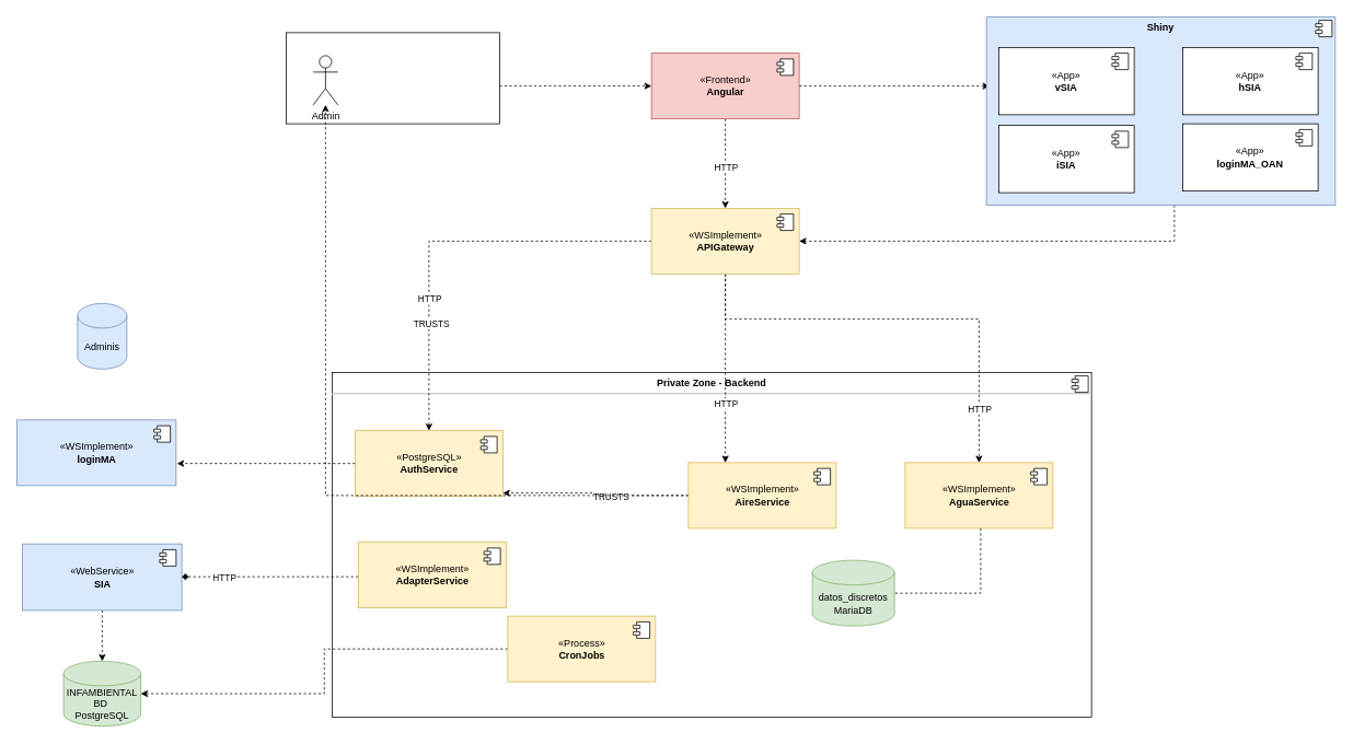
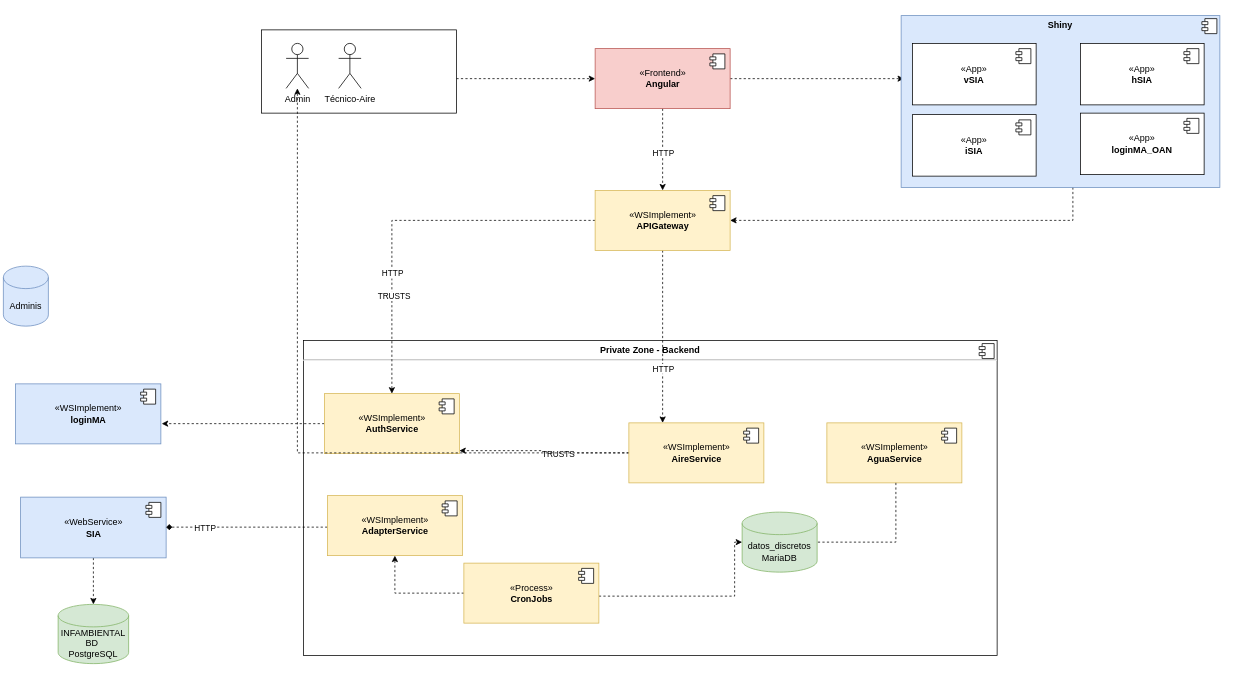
  <mxCell id="0" />
  <mxCell id="1" parent="0" />
  <mxCell id="2" style="edgeStyle=orthogonalEdgeStyle;rounded=0;orthogonalLoop=1;jettySize=auto;html=1;dashed=1;" parent="1" source="3" target="27" edge="1"><mxGeometry relative="1" as="geometry"><Array as="points"><mxPoint x="659" y="104" /><mxPoint x="659" y="104" /></Array></mxGeometry></mxCell>
  <mxCell id="3" value="" style="rounded=0;whiteSpace=wrap;html=1;" parent="1" vertex="1"><mxGeometry x="348" y="39" width="260" height="111" as="geometry" /></mxCell>
  <mxCell id="4" style="edgeStyle=orthogonalEdgeStyle;rounded=0;orthogonalLoop=1;jettySize=auto;html=1;entryX=0.5;entryY=0;entryDx=0;entryDy=0;entryPerimeter=0;dashed=1;" parent="1" source="5" target="33" edge="1"><mxGeometry relative="1" as="geometry" /></mxCell>
  <mxCell id="5" value="«WebService»&lt;br&gt;&lt;b&gt;SIA&lt;/b&gt;" style="html=1;dropTarget=0;fillColor=#dae8fc;strokeColor=#6c8ebf;" parent="1" vertex="1"><mxGeometry x="27" y="662" width="194" height="81" as="geometry" /></mxCell>
  <mxCell id="6" value="" style="shape=module;jettyWidth=8;jettyHeight=4;" parent="5" vertex="1"><mxGeometry x="1" width="20" height="20" relative="1" as="geometry"><mxPoint x="-27" y="7" as="offset" /></mxGeometry></mxCell>
  <mxCell id="7" value="&lt;p style=&quot;margin:0px;margin-top:6px;text-align:center;&quot;&gt;&lt;b&gt;Private Zone - Backend&lt;/b&gt;&lt;/p&gt;&lt;hr&gt;&lt;p style=&quot;margin:0px;margin-left:8px;&quot;&gt;&lt;br&gt;&lt;/p&gt;" style="align=left;overflow=fill;html=1;dropTarget=0;" parent="1" vertex="1"><mxGeometry x="404" y="453.25" width="925" height="419.75" as="geometry" /></mxCell>
  <mxCell id="8" value="" style="shape=component;jettyWidth=8;jettyHeight=4;" parent="7" vertex="1"><mxGeometry x="1" width="20" height="20" relative="1" as="geometry"><mxPoint x="-24" y="4" as="offset" /></mxGeometry></mxCell>
- <mxCell id="9" value="Admin" style="shape=umlActor;verticalLabelPosition=bottom;verticalAlign=top;html=1;" parent="1" vertex="1"><mxGeometry x="381" y="67" width="30" height="60" as="geometry" /></mxCell>
+ <mxCell id="9" value="Admin" style="shape=umlActor;verticalLabelPosition=bottom;verticalAlign=top;html=1;" parent="1" vertex="1"><mxGeometry x="381" y="57" width="30" height="60" as="geometry" /></mxCell>
  <mxCell id="10" style="edgeStyle=orthogonalEdgeStyle;rounded=0;orthogonalLoop=1;jettySize=auto;html=1;dashed=1;endArrow=diamond;" parent="1" source="12" target="5" edge="1"><mxGeometry relative="1" as="geometry"><mxPoint x="252" y="624" as="targetPoint" /><Array as="points"><mxPoint x="252" y="702" /></Array></mxGeometry></mxCell>
  <mxCell id="11" value="HTTP" style="edgeLabel;html=1;align=center;verticalAlign=middle;resizable=0;points=[];" parent="10" vertex="1" connectable="0"><mxGeometry x="0.522" y="1" relative="1" as="geometry"><mxPoint as="offset" /></mxGeometry></mxCell>
  <mxCell id="12" value="«WSImplement»&lt;br&gt;&lt;b&gt;AdapterService&lt;/b&gt;" style="html=1;dropTarget=0;fillColor=#fff2cc;strokeColor=#d6b656;" parent="1" vertex="1"><mxGeometry x="436" y="660" width="180" height="80" as="geometry" /></mxCell>
  <mxCell id="13" value="" style="shape=module;jettyWidth=8;jettyHeight=4;" parent="12" vertex="1"><mxGeometry x="1" width="20" height="20" relative="1" as="geometry"><mxPoint x="-27" y="7" as="offset" /></mxGeometry></mxCell>
  <mxCell id="14" style="edgeStyle=orthogonalEdgeStyle;rounded=0;orthogonalLoop=1;jettySize=auto;html=1;entryX=1.006;entryY=0.663;entryDx=0;entryDy=0;entryPerimeter=0;dashed=1;" parent="1" source="15" target="34" edge="1"><mxGeometry relative="1" as="geometry" /></mxCell>
- <mxCell id="15" value="«PostgreSQL»&lt;br&gt;&lt;b&gt;AuthService&lt;/b&gt;" style="html=1;dropTarget=0;fillColor=#fff2cc;strokeColor=#d6b656;" parent="1" vertex="1"><mxGeometry x="432" y="524" width="180" height="80" as="geometry" /></mxCell>
+ <mxCell id="15" value="«WSImplement»&lt;br&gt;&lt;b&gt;AuthService&lt;/b&gt;" style="html=1;dropTarget=0;fillColor=#fff2cc;strokeColor=#d6b656;" parent="1" vertex="1"><mxGeometry x="432" y="524" width="180" height="80" as="geometry" /></mxCell>
  <mxCell id="16" value="" style="shape=module;jettyWidth=8;jettyHeight=4;" parent="15" vertex="1"><mxGeometry x="1" width="20" height="20" relative="1" as="geometry"><mxPoint x="-27" y="7" as="offset" /></mxGeometry></mxCell>
  <mxCell id="17" style="edgeStyle=orthogonalEdgeStyle;rounded=0;orthogonalLoop=1;jettySize=auto;html=1;dashed=1;" parent="1" source="20" target="15" edge="1"><mxGeometry relative="1" as="geometry"><Array as="points"><mxPoint x="725" y="603" /><mxPoint x="725" y="600" /></Array></mxGeometry></mxCell>
  <mxCell id="18" value="TRUSTS" style="edgeLabel;html=1;align=center;verticalAlign=middle;resizable=0;points=[];" parent="17" vertex="1" connectable="0"><mxGeometry x="-0.174" y="1" relative="1" as="geometry"><mxPoint as="offset" /></mxGeometry></mxCell>
  <mxCell id="19" style="edgeStyle=orthogonalEdgeStyle;rounded=0;orthogonalLoop=1;jettySize=auto;html=1;dashed=1;" parent="1" source="20" target="9" edge="1"><mxGeometry relative="1" as="geometry" /></mxCell>
  <mxCell id="20" value="«WSImplement»&lt;br&gt;&lt;b&gt;AireService&lt;/b&gt;" style="html=1;dropTarget=0;fillColor=#fff2cc;strokeColor=#d6b656;" parent="1" vertex="1"><mxGeometry x="838" y="563" width="180" height="80" as="geometry" /></mxCell>
  <mxCell id="21" value="" style="shape=module;jettyWidth=8;jettyHeight=4;" parent="20" vertex="1"><mxGeometry x="1" width="20" height="20" relative="1" as="geometry"><mxPoint x="-27" y="7" as="offset" /></mxGeometry></mxCell>
  <mxCell id="22" value="datos_discretos&lt;br&gt;MariaDB" style="shape=cylinder3;whiteSpace=wrap;html=1;boundedLbl=1;backgroundOutline=1;size=15;fillColor=#d5e8d4;strokeColor=#82b366;" parent="1" vertex="1"><mxGeometry x="989" y="682" width="100" height="80" as="geometry" /></mxCell>
+ <mxCell id="23" value="Técnico-Aire" style="shape=umlActor;verticalLabelPosition=bottom;verticalAlign=top;html=1;" parent="1" vertex="1"><mxGeometry x="451" y="57" width="30" height="60" as="geometry" /></mxCell>
  <mxCell id="24" style="edgeStyle=orthogonalEdgeStyle;rounded=0;orthogonalLoop=1;jettySize=auto;html=1;entryX=0.5;entryY=0;entryDx=0;entryDy=0;dashed=1;" parent="1" source="27" target="55" edge="1"><mxGeometry relative="1" as="geometry" /></mxCell>
  <mxCell id="25" value="HTTP" style="edgeLabel;html=1;align=center;verticalAlign=middle;resizable=0;points=[];" parent="24" vertex="1" connectable="0"><mxGeometry x="0.064" relative="1" as="geometry"><mxPoint as="offset" /></mxGeometry></mxCell>
  <mxCell id="26" style="edgeStyle=orthogonalEdgeStyle;rounded=0;orthogonalLoop=1;jettySize=auto;html=1;entryX=0.009;entryY=0.367;entryDx=0;entryDy=0;entryPerimeter=0;dashed=1;" parent="1" source="27" target="38" edge="1"><mxGeometry relative="1" as="geometry" /></mxCell>
  <mxCell id="27" value="«Frontend»&lt;br&gt;&lt;b&gt;Angular&lt;/b&gt;" style="html=1;dropTarget=0;fillColor=#f8cecc;strokeColor=#b85450;" parent="1" vertex="1"><mxGeometry x="793" y="64" width="180" height="80" as="geometry" /></mxCell>
  <mxCell id="28" value="" style="shape=module;jettyWidth=8;jettyHeight=4;" parent="27" vertex="1"><mxGeometry x="1" width="20" height="20" relative="1" as="geometry"><mxPoint x="-27" y="7" as="offset" /></mxGeometry></mxCell>
- <mxCell id="29" style="edgeStyle=orthogonalEdgeStyle;rounded=0;orthogonalLoop=1;jettySize=auto;html=1;dashed=1;" parent="1" source="31" target="33" edge="1"><mxGeometry relative="1" as="geometry" /></mxCell>
+ <mxCell id="29" style="edgeStyle=orthogonalEdgeStyle;rounded=0;orthogonalLoop=1;jettySize=auto;html=1;dashed=1;" parent="1" source="31" target="12" edge="1"><mxGeometry relative="1" as="geometry" /></mxCell>
+ <mxCell id="30" style="edgeStyle=orthogonalEdgeStyle;rounded=0;orthogonalLoop=1;jettySize=auto;html=1;dashed=1;" parent="1" source="31" target="22" edge="1"><mxGeometry relative="1" as="geometry"><Array as="points"><mxPoint x="979" y="794" /></Array></mxGeometry></mxCell>
  <mxCell id="31" value="«Process»&lt;br&gt;&lt;b&gt;CronJobs&lt;/b&gt;" style="html=1;dropTarget=0;fillColor=#fff2cc;strokeColor=#d6b656;" parent="1" vertex="1"><mxGeometry x="618" y="750" width="180" height="80" as="geometry" /></mxCell>
  <mxCell id="32" value="" style="shape=module;jettyWidth=8;jettyHeight=4;" parent="31" vertex="1"><mxGeometry x="1" width="20" height="20" relative="1" as="geometry"><mxPoint x="-27" y="7" as="offset" /></mxGeometry></mxCell>
  <mxCell id="33" value="INFAMBIENTAL&lt;br&gt;BD&amp;nbsp;&lt;br&gt;PostgreSQL" style="shape=cylinder3;whiteSpace=wrap;html=1;boundedLbl=1;backgroundOutline=1;size=15;fillColor=#d5e8d4;strokeColor=#82b366;" parent="1" vertex="1"><mxGeometry x="77" y="805" width="94" height="79" as="geometry" /></mxCell>
  <mxCell id="34" value="«WSImplement»&lt;br&gt;&lt;b&gt;loginMA&lt;/b&gt;" style="html=1;dropTarget=0;fillColor=#dae8fc;strokeColor=#6c8ebf;" parent="1" vertex="1"><mxGeometry x="20" y="511" width="194" height="80" as="geometry" /></mxCell>
  <mxCell id="35" value="" style="shape=module;jettyWidth=8;jettyHeight=4;" parent="34" vertex="1"><mxGeometry x="1" width="20" height="20" relative="1" as="geometry"><mxPoint x="-27" y="7" as="offset" /></mxGeometry></mxCell>
- <mxCell id="36" value="Adminis" style="shape=cylinder3;whiteSpace=wrap;html=1;boundedLbl=1;backgroundOutline=1;size=15;fillColor=#dae8fc;strokeColor=#6c8ebf;" parent="1" vertex="1"><mxGeometry x="94" y="369" width="60" height="80" as="geometry" /></mxCell>
+ <mxCell id="36" value="Adminis" style="shape=cylinder3;whiteSpace=wrap;html=1;boundedLbl=1;backgroundOutline=1;size=15;fillColor=#dae8fc;strokeColor=#6c8ebf;" parent="1" vertex="1"><mxGeometry x="4" y="354" width="60" height="80" as="geometry" /></mxCell>
  <mxCell id="37" style="edgeStyle=orthogonalEdgeStyle;rounded=0;orthogonalLoop=1;jettySize=auto;html=1;entryX=1;entryY=0.5;entryDx=0;entryDy=0;dashed=1;" parent="1" source="38" target="55" edge="1"><mxGeometry relative="1" as="geometry"><Array as="points"><mxPoint x="1430" y="293" /></Array></mxGeometry></mxCell>
  <mxCell id="38" value="&lt;p style=&quot;margin:0px;margin-top:6px;text-align:center;&quot;&gt;&lt;b&gt;Shiny&lt;/b&gt;&lt;/p&gt;" style="align=left;overflow=fill;html=1;dropTarget=0;fillColor=#dae8fc;strokeColor=#6c8ebf;" parent="1" vertex="1"><mxGeometry x="1201" y="20" width="425" height="229" as="geometry" /></mxCell>
  <mxCell id="39" value="" style="shape=component;jettyWidth=8;jettyHeight=4;" parent="38" vertex="1"><mxGeometry x="1" width="20" height="20" relative="1" as="geometry"><mxPoint x="-24" y="4" as="offset" /></mxGeometry></mxCell>
  <mxCell id="40" value="«App»&lt;br&gt;&lt;b&gt;vSIA&lt;/b&gt;" style="html=1;dropTarget=0;whiteSpace=wrap;" parent="1" vertex="1"><mxGeometry x="1216" y="57" width="165" height="82" as="geometry" /></mxCell>
  <mxCell id="41" value="" style="shape=module;jettyWidth=8;jettyHeight=4;" parent="40" vertex="1"><mxGeometry x="1" width="20" height="20" relative="1" as="geometry"><mxPoint x="-27" y="7" as="offset" /></mxGeometry></mxCell>
  <mxCell id="42" value="«App»&lt;br&gt;&lt;b&gt;hSIA&lt;/b&gt;" style="html=1;dropTarget=0;whiteSpace=wrap;" parent="1" vertex="1"><mxGeometry x="1440" y="57" width="165" height="82" as="geometry" /></mxCell>
  <mxCell id="43" value="" style="shape=module;jettyWidth=8;jettyHeight=4;" parent="42" vertex="1"><mxGeometry x="1" width="20" height="20" relative="1" as="geometry"><mxPoint x="-27" y="7" as="offset" /></mxGeometry></mxCell>
  <mxCell id="44" value="«App»&lt;br&gt;&lt;b&gt;iSIA&lt;/b&gt;" style="html=1;dropTarget=0;whiteSpace=wrap;" parent="1" vertex="1"><mxGeometry x="1216" y="152" width="165" height="82" as="geometry" /></mxCell>
  <mxCell id="45" value="" style="shape=module;jettyWidth=8;jettyHeight=4;" parent="44" vertex="1"><mxGeometry x="1" width="20" height="20" relative="1" as="geometry"><mxPoint x="-27" y="7" as="offset" /></mxGeometry></mxCell>
  <mxCell id="46" value="«App»&lt;br&gt;&lt;b&gt;loginMA_OAN&lt;/b&gt;" style="html=1;dropTarget=0;whiteSpace=wrap;" parent="1" vertex="1"><mxGeometry x="1440" y="150" width="165" height="82" as="geometry" /></mxCell>
  <mxCell id="47" value="" style="shape=module;jettyWidth=8;jettyHeight=4;" parent="46" vertex="1"><mxGeometry x="1" width="20" height="20" relative="1" as="geometry"><mxPoint x="-27" y="7" as="offset" /></mxGeometry></mxCell>
  <mxCell id="48" style="edgeStyle=orthogonalEdgeStyle;rounded=0;orthogonalLoop=1;jettySize=auto;html=1;dashed=1;" parent="1" source="55" target="15" edge="1"><mxGeometry relative="1" as="geometry" /></mxCell>
  <mxCell id="49" value="HTTP" style="edgeLabel;html=1;align=center;verticalAlign=middle;resizable=0;points=[];" parent="48" vertex="1" connectable="0"><mxGeometry x="0.359" relative="1" as="geometry"><mxPoint as="offset" /></mxGeometry></mxCell>
  <mxCell id="50" value="TRUSTS" style="edgeLabel;html=1;align=center;verticalAlign=middle;resizable=0;points=[];" parent="48" vertex="1" connectable="0"><mxGeometry x="0.478" y="2" relative="1" as="geometry"><mxPoint as="offset" /></mxGeometry></mxCell>
  <mxCell id="51" style="edgeStyle=orthogonalEdgeStyle;rounded=0;orthogonalLoop=1;jettySize=auto;html=1;entryX=0.25;entryY=0;entryDx=0;entryDy=0;dashed=1;" parent="1" source="55" target="20" edge="1"><mxGeometry relative="1" as="geometry" /></mxCell>
  <mxCell id="52" value="HTTP" style="edgeLabel;html=1;align=center;verticalAlign=middle;resizable=0;points=[];" parent="51" vertex="1" connectable="0"><mxGeometry x="0.366" relative="1" as="geometry"><mxPoint as="offset" /></mxGeometry></mxCell>
- <mxCell id="53" style="edgeStyle=orthogonalEdgeStyle;rounded=0;orthogonalLoop=1;jettySize=auto;html=1;dashed=1;" parent="1" source="55" target="57" edge="1"><mxGeometry relative="1" as="geometry"><Array as="points"><mxPoint x="883" y="388" /><mxPoint x="1192" y="388" /></Array></mxGeometry></mxCell>
- <mxCell id="54" value="HTTP" style="edgeLabel;html=1;align=center;verticalAlign=middle;resizable=0;points=[];" parent="53" vertex="1" connectable="0"><mxGeometry x="0.755" relative="1" as="geometry"><mxPoint as="offset" /></mxGeometry></mxCell>
  <mxCell id="55" value="«WSImplement»&lt;br&gt;&lt;b&gt;APIGateway&lt;/b&gt;" style="html=1;dropTarget=0;fillColor=#fff2cc;strokeColor=#d6b656;" parent="1" vertex="1"><mxGeometry x="793" y="253" width="180" height="80" as="geometry" /></mxCell>
  <mxCell id="56" value="" style="shape=module;jettyWidth=8;jettyHeight=4;" parent="55" vertex="1"><mxGeometry x="1" width="20" height="20" relative="1" as="geometry"><mxPoint x="-27" y="7" as="offset" /></mxGeometry></mxCell>
  <mxCell id="57" value="«WSImplement»&lt;br&gt;&lt;b&gt;AguaService&lt;/b&gt;" style="html=1;dropTarget=0;fillColor=#fff2cc;strokeColor=#d6b656;" parent="1" vertex="1"><mxGeometry x="1102" y="563" width="180" height="80" as="geometry" /></mxCell>
  <mxCell id="58" value="" style="shape=module;jettyWidth=8;jettyHeight=4;" parent="57" vertex="1"><mxGeometry x="1" width="20" height="20" relative="1" as="geometry"><mxPoint x="-27" y="7" as="offset" /></mxGeometry></mxCell>
  <mxCell id="59" style="edgeStyle=orthogonalEdgeStyle;rounded=0;orthogonalLoop=1;jettySize=auto;html=1;entryX=1;entryY=0.5;entryDx=0;entryDy=0;entryPerimeter=0;dashed=1;endArrow=none;" edge="1" parent="1" source="57" target="22"><mxGeometry relative="1" as="geometry"><Array as="points"><mxPoint x="1194" y="722" /></Array></mxGeometry></mxCell>
